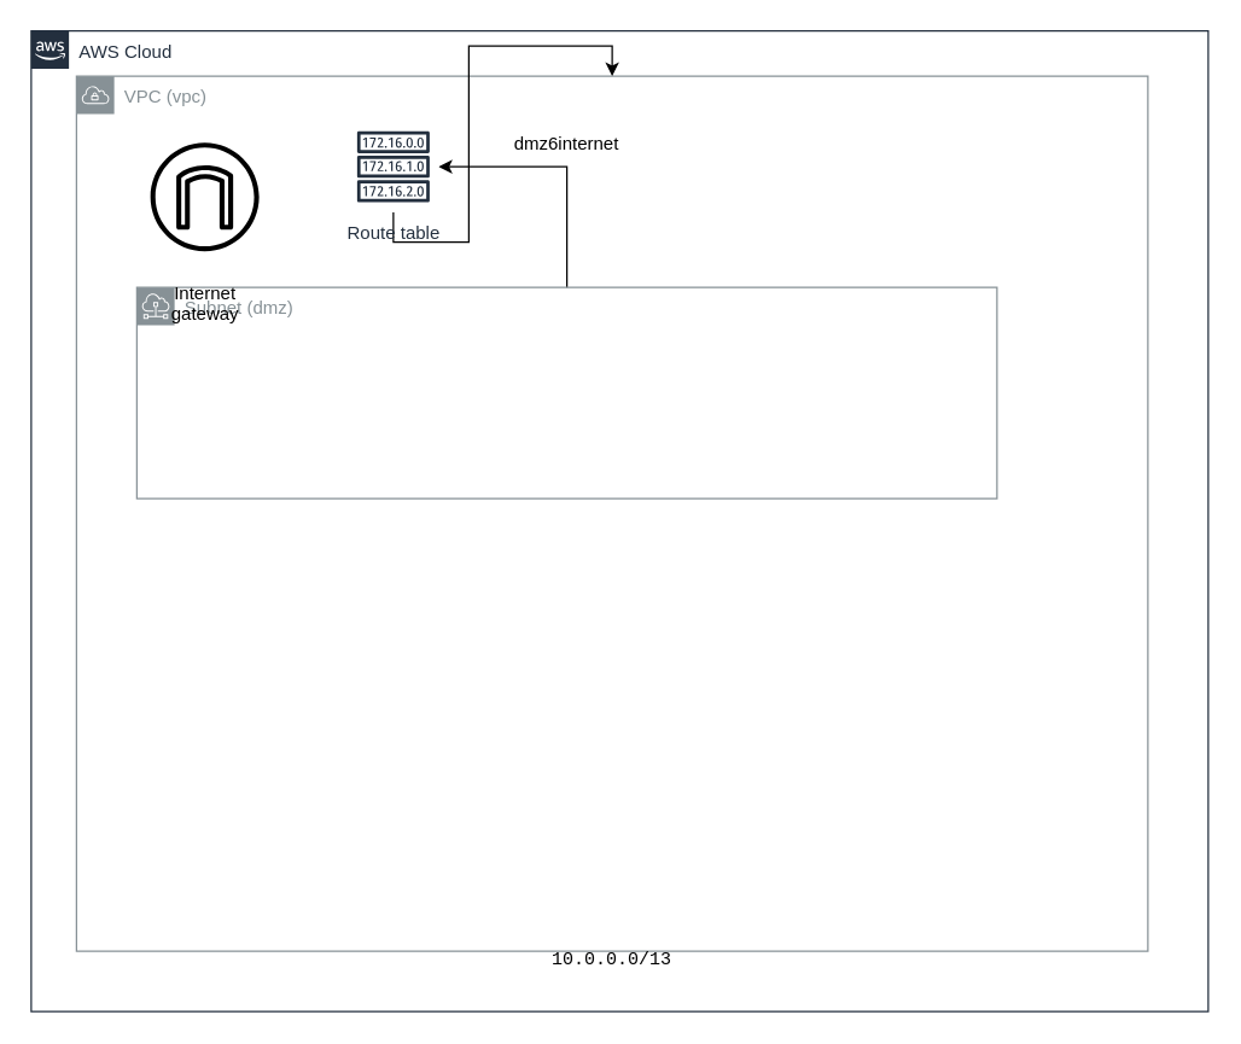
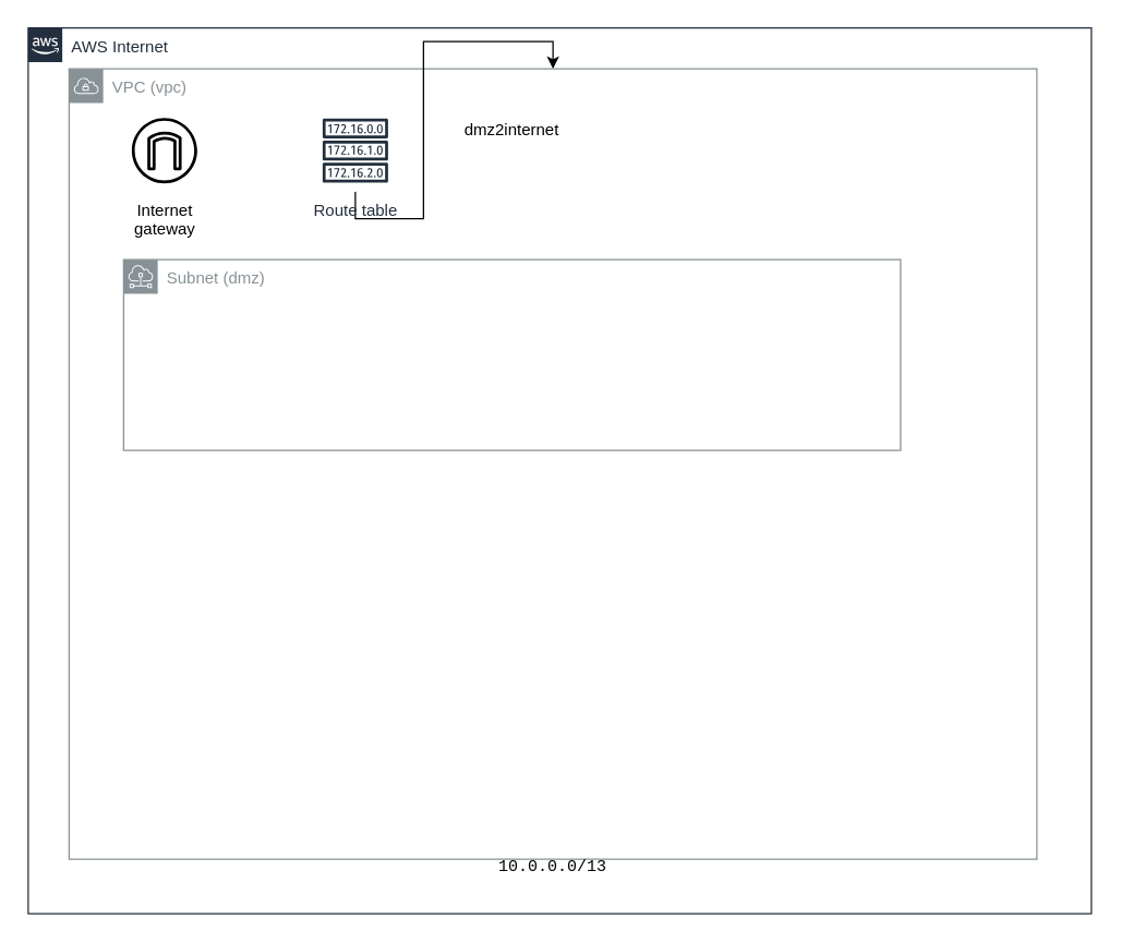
  <mxCell id="0" />
  <mxCell id="1" parent="0" />
- <mxCell id="2" value="AWS Cloud" style="points=[[0,0],[0.25,0],[0.5,0],[0.75,0],[1,0],[1,0.25],[1,0.5],[1,0.75],[1,1],[0.75,1],[0.5,1],[0.25,1],[0,1],[0,0.75],[0,0.5],[0,0.25]];outlineConnect=0;gradientColor=none;html=1;whiteSpace=wrap;fontSize=12;fontStyle=0;shape=mxgraph.aws4.group;grIcon=mxgraph.aws4.group_aws_cloud_alt;strokeColor=#232F3E;fillColor=none;verticalAlign=top;align=left;spacingLeft=30;fontColor=#232F3E;dashed=0;labelBackgroundColor=#ffffff;container=1;pointerEvents=0;collapsible=0;recursiveResize=0;" parent="1" vertex="1"><mxGeometry x="20" y="20" width="780" height="650" as="geometry" /></mxCell>
+ <mxCell id="2" value="AWS Internet" style="points=[[0,0],[0.25,0],[0.5,0],[0.75,0],[1,0],[1,0.25],[1,0.5],[1,0.75],[1,1],[0.75,1],[0.5,1],[0.25,1],[0,1],[0,0.75],[0,0.5],[0,0.25]];outlineConnect=0;gradientColor=none;html=1;whiteSpace=wrap;fontSize=12;fontStyle=0;shape=mxgraph.aws4.group;grIcon=mxgraph.aws4.group_aws_cloud_alt;strokeColor=#232F3E;fillColor=none;verticalAlign=top;align=left;spacingLeft=30;fontColor=#232F3E;dashed=0;labelBackgroundColor=#ffffff;container=1;pointerEvents=0;collapsible=0;recursiveResize=0;" parent="1" vertex="1"><mxGeometry x="20" y="20" width="780" height="650" as="geometry" /></mxCell>
  <mxCell id="3" value="VPC (vpc)" style="sketch=0;outlineConnect=0;gradientColor=none;html=1;whiteSpace=wrap;fontSize=12;fontStyle=0;shape=mxgraph.aws4.group;grIcon=mxgraph.aws4.group_vpc;strokeColor=#879196;fillColor=none;verticalAlign=top;align=left;spacingLeft=30;fontColor=#879196;dashed=0;" parent="2" vertex="1"><mxGeometry x="30" y="30" width="710" height="580" as="geometry" /></mxCell>
  <mxCell id="4" value="&lt;div style=&quot;font-family: Menlo, Monaco, &amp;quot;Courier New&amp;quot;, monospace; line-height: 18px;&quot;&gt;&lt;font color=&quot;#000000&quot;&gt;10.0.0.0/13&lt;/font&gt;&lt;/div&gt;" style="text;html=1;strokeColor=none;fillColor=none;align=center;verticalAlign=middle;whiteSpace=wrap;rounded=0;dashed=0;sketch=0;fontFamily=Helvetica;fontSize=12;fontColor=#879196;" parent="2" vertex="1"><mxGeometry x="355" y="600" width="60" height="30" as="geometry" /></mxCell>
- <mxCell id="5" style="edgeStyle=orthogonalEdgeStyle;rounded=0;orthogonalLoop=1;jettySize=auto;html=1;" parent="2" source="6" target="9" edge="1"><mxGeometry relative="1" as="geometry"><Array as="points"><mxPoint x="355" y="90" /></Array></mxGeometry></mxCell>
  <mxCell id="6" value="Subnet (dmz)" style="sketch=0;outlineConnect=0;gradientColor=none;html=1;whiteSpace=wrap;fontSize=12;fontStyle=0;shape=mxgraph.aws4.group;grIcon=mxgraph.aws4.group_subnet;strokeColor=#879196;fillColor=none;verticalAlign=top;align=left;spacingLeft=30;fontColor=#879196;dashed=0;" parent="2" vertex="1"><mxGeometry x="70" y="170" width="570" height="140" as="geometry" /></mxCell>
- <mxCell id="7" value="Internet&#10;gateway" style="sketch=0;outlineConnect=0;dashed=0;verticalLabelPosition=bottom;verticalAlign=top;align=center;html=1;fontSize=12;fontStyle=0;aspect=fixed;shape=mxgraph.aws4.resourceIcon;resIcon=mxgraph.aws4.internet_gateway;" parent="2" vertex="1"><mxGeometry x="70" y="60" width="90" height="100" as="geometry" /></mxCell>
+ <mxCell id="7" value="Internet&#10;gateway" style="sketch=0;outlineConnect=0;dashed=0;verticalLabelPosition=bottom;verticalAlign=top;align=center;html=1;fontSize=12;fontStyle=0;aspect=fixed;shape=mxgraph.aws4.resourceIcon;resIcon=mxgraph.aws4.internet_gateway;" parent="2" vertex="1"><mxGeometry x="70" y="60" width="60" height="60" as="geometry" /></mxCell>
  <mxCell id="8" value="" style="edgeStyle=orthogonalEdgeStyle;rounded=0;orthogonalLoop=1;jettySize=auto;html=1;" parent="2" source="9" target="3" edge="1"><mxGeometry relative="1" as="geometry" /></mxCell>
  <mxCell id="9" value="Route table" style="sketch=0;outlineConnect=0;fontColor=#232F3E;gradientColor=none;strokeColor=#232F3E;fillColor=#ffffff;dashed=0;verticalLabelPosition=bottom;verticalAlign=top;align=center;html=1;fontSize=12;fontStyle=0;aspect=fixed;shape=mxgraph.aws4.resourceIcon;resIcon=mxgraph.aws4.route_table;" parent="2" vertex="1"><mxGeometry x="210" y="60" width="60" height="60" as="geometry" /></mxCell>
- <mxCell id="10" value="dmz6internet" style="text;html=1;strokeColor=none;fillColor=none;align=center;verticalAlign=middle;whiteSpace=wrap;rounded=0;" parent="2" vertex="1"><mxGeometry x="325" y="60" width="60" height="30" as="geometry" /></mxCell>
+ <mxCell id="10" value="dmz2internet" style="text;html=1;strokeColor=none;fillColor=none;align=center;verticalAlign=middle;whiteSpace=wrap;rounded=0;" parent="2" vertex="1"><mxGeometry x="325" y="60" width="60" height="30" as="geometry" /></mxCell>
